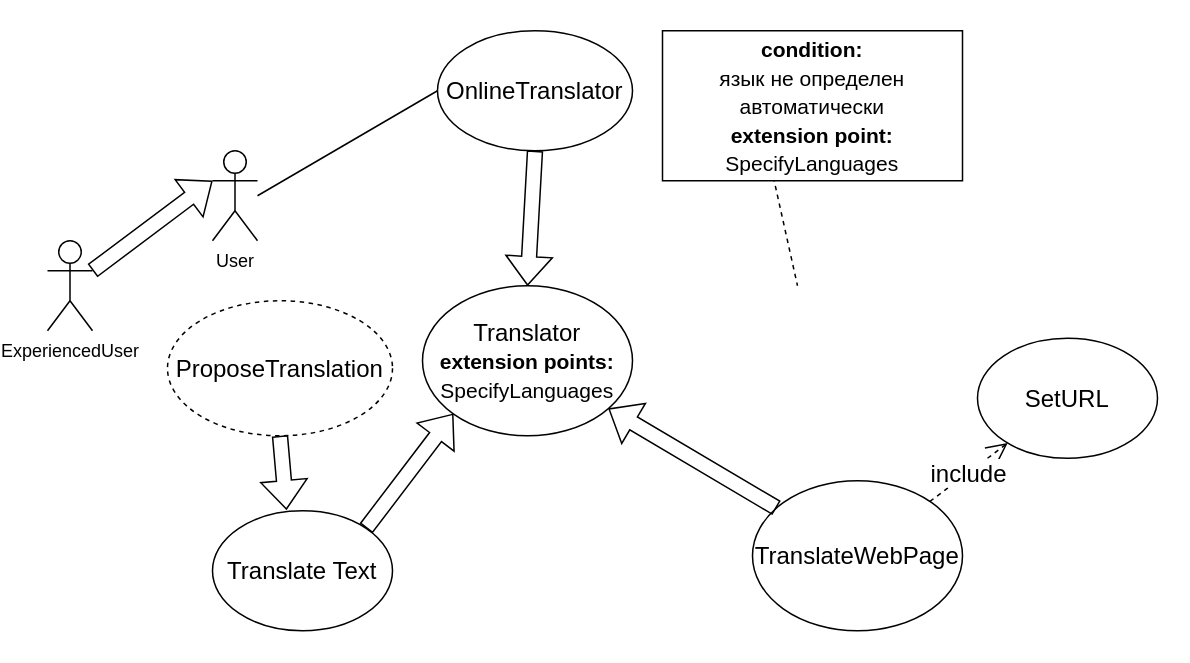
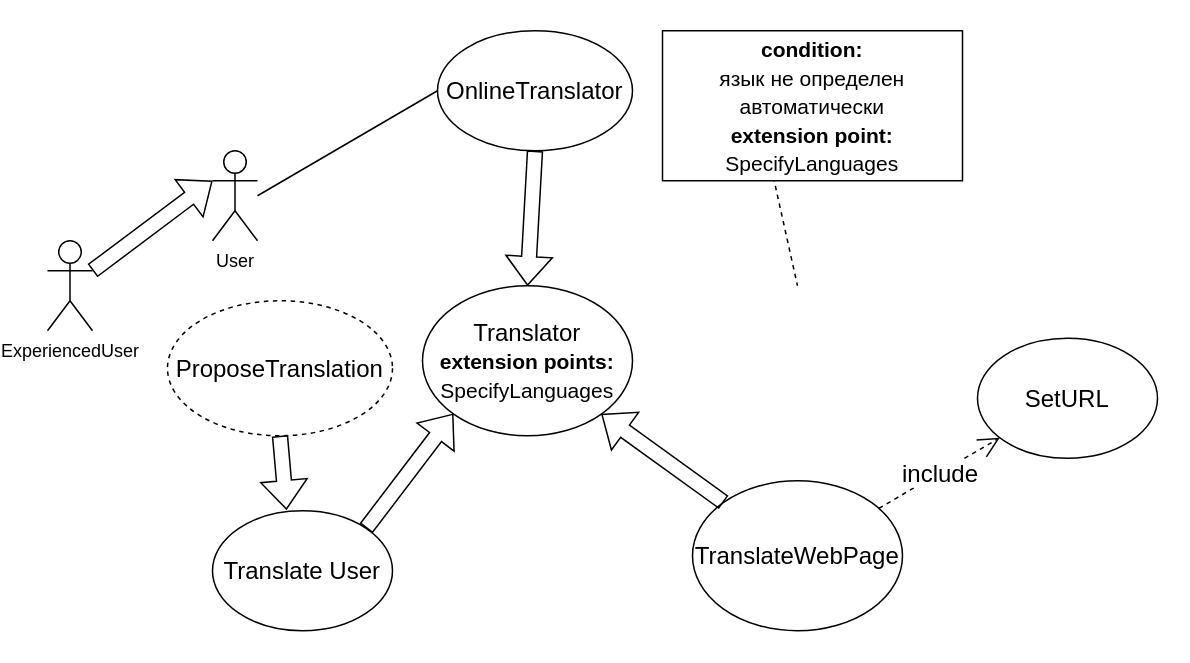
  <mxCell id="0" />
  <mxCell id="1" parent="0" />
  <mxCell id="2" value="User" style="shape=umlActor;verticalLabelPosition=bottom;verticalAlign=top;html=1;outlineConnect=0;" vertex="1" parent="1"><mxGeometry x="130" y="100" width="30" height="60" as="geometry" /></mxCell>
  <mxCell id="3" value="&lt;font style=&quot;font-size: 16px;&quot;&gt;OnlineTranslator&lt;/font&gt;" style="ellipse;whiteSpace=wrap;html=1;" vertex="1" parent="1"><mxGeometry x="280" y="20" width="130" height="80" as="geometry" /></mxCell>
  <mxCell id="4" value="" style="endArrow=none;html=1;rounded=0;fontSize=16;entryX=0;entryY=0.5;entryDx=0;entryDy=0;" edge="1" parent="1" target="3"><mxGeometry width="50" height="50" relative="1" as="geometry"><mxPoint x="160" y="130" as="sourcePoint" /><mxPoint x="300" y="60" as="targetPoint" /></mxGeometry></mxCell>
  <mxCell id="5" value="" style="shape=flexArrow;endArrow=classic;html=1;rounded=0;fontSize=16;entryX=0.5;entryY=0;entryDx=0;entryDy=0;exitX=0.5;exitY=1;exitDx=0;exitDy=0;" edge="1" parent="1" source="3" target="6"><mxGeometry width="50" height="50" relative="1" as="geometry"><mxPoint x="350" y="120" as="sourcePoint" /><mxPoint x="350" y="180" as="targetPoint" /><Array as="points" /></mxGeometry></mxCell>
  <mxCell id="6" value="&lt;font style=&quot;font-size: 16px;&quot;&gt;Translator&lt;br&gt;&lt;font style=&quot;font-size: 14px;&quot;&gt;&lt;b&gt;extension points:&lt;/b&gt;&lt;br&gt;&lt;/font&gt;&lt;font style=&quot;font-size: 14px;&quot;&gt;SpecifyLanguages&lt;/font&gt;&lt;br&gt;&lt;/font&gt;" style="ellipse;whiteSpace=wrap;html=1;" vertex="1" parent="1"><mxGeometry x="270" y="190" width="140" height="100" as="geometry" /></mxCell>
- <mxCell id="7" value="&lt;font style=&quot;font-size: 16px;&quot;&gt;TranslateWebPage&lt;/font&gt;" style="ellipse;whiteSpace=wrap;html=1;" vertex="1" parent="1"><mxGeometry x="490" y="320" width="140" height="100" as="geometry" /></mxCell>
- <mxCell id="8" value="&lt;font style=&quot;font-size: 16px;&quot;&gt;Translate Text&lt;/font&gt;" style="ellipse;whiteSpace=wrap;html=1;" vertex="1" parent="1"><mxGeometry x="130" y="340" width="120" height="80" as="geometry" /></mxCell>
+ <mxCell id="7" value="&lt;font style=&quot;font-size: 16px;&quot;&gt;TranslateWebPage&lt;/font&gt;" style="ellipse;whiteSpace=wrap;html=1;" vertex="1" parent="1"><mxGeometry x="450" y="320" width="140" height="100" as="geometry" /></mxCell>
+ <mxCell id="8" value="&lt;font style=&quot;font-size: 16px;&quot;&gt;Translate User&lt;/font&gt;" style="ellipse;whiteSpace=wrap;html=1;" vertex="1" parent="1"><mxGeometry x="130" y="340" width="120" height="80" as="geometry" /></mxCell>
  <mxCell id="9" value="&lt;font style=&quot;font-size: 16px;&quot;&gt;SetURL&lt;/font&gt;" style="ellipse;whiteSpace=wrap;html=1;" vertex="1" parent="1"><mxGeometry x="640" y="225" width="120" height="80" as="geometry" /></mxCell>
  <mxCell id="10" value="include" style="endArrow=open;endSize=12;dashed=1;html=1;rounded=0;fontSize=16;" edge="1" parent="1" source="7" target="9"><mxGeometry width="160" relative="1" as="geometry"><mxPoint x="402.101" y="278.499" as="sourcePoint" /><mxPoint x="610" y="290" as="targetPoint" /></mxGeometry></mxCell>
  <mxCell id="11" value="" style="endArrow=none;dashed=1;html=1;rounded=0;fontSize=16;" edge="1" parent="1"><mxGeometry width="50" height="50" relative="1" as="geometry"><mxPoint x="500" y="100" as="sourcePoint" /><mxPoint x="520" y="190" as="targetPoint" /></mxGeometry></mxCell>
  <mxCell id="12" value="&lt;font style=&quot;font-size: 14px;&quot;&gt;&lt;b&gt;condition:&lt;/b&gt;&lt;br&gt;язык не определен автоматически&lt;br&gt;&lt;b&gt;extension point:&lt;/b&gt;&lt;br&gt;&lt;/font&gt;&lt;font style=&quot;font-size: 14px;&quot;&gt;SpecifyLanguages&lt;/font&gt;" style="rounded=0;whiteSpace=wrap;html=1;fontSize=16;" vertex="1" parent="1"><mxGeometry x="430" y="20" width="200" height="100" as="geometry" /></mxCell>
  <mxCell id="13" value="ExperiencedUser" style="shape=umlActor;verticalLabelPosition=bottom;verticalAlign=top;html=1;outlineConnect=0;" vertex="1" parent="1"><mxGeometry x="20" y="160" width="30" height="60" as="geometry" /></mxCell>
  <mxCell id="14" value="" style="shape=flexArrow;endArrow=classic;html=1;rounded=0;fontSize=16;exitX=1;exitY=0.333;exitDx=0;exitDy=0;exitPerimeter=0;entryX=0;entryY=0.333;entryDx=0;entryDy=0;entryPerimeter=0;" edge="1" parent="1" source="13" target="2"><mxGeometry width="50" height="50" relative="1" as="geometry"><mxPoint x="150" y="30" as="sourcePoint" /><mxPoint x="150" y="90" as="targetPoint" /><Array as="points" /></mxGeometry></mxCell>
  <mxCell id="15" value="" style="shape=flexArrow;endArrow=classic;html=1;rounded=0;fontSize=16;entryX=0;entryY=1;entryDx=0;entryDy=0;exitX=1;exitY=0;exitDx=0;exitDy=0;" edge="1" parent="1" source="8" target="6"><mxGeometry width="50" height="50" relative="1" as="geometry"><mxPoint x="230" y="320" as="sourcePoint" /><mxPoint x="350" y="190" as="targetPoint" /><Array as="points" /></mxGeometry></mxCell>
  <mxCell id="16" value="" style="shape=flexArrow;endArrow=classic;html=1;rounded=0;fontSize=16;" edge="1" parent="1" source="7" target="6"><mxGeometry width="50" height="50" relative="1" as="geometry"><mxPoint x="240" y="330" as="sourcePoint" /><mxPoint x="294.7" y="275.3" as="targetPoint" /><Array as="points" /></mxGeometry></mxCell>
  <mxCell id="17" value="&lt;font style=&quot;font-size: 16px;&quot;&gt;ProposeTranslation&lt;/font&gt;" style="ellipse;whiteSpace=wrap;html=1;dashed=1;" vertex="1" parent="1"><mxGeometry x="100" y="200" width="150" height="90" as="geometry" /></mxCell>
  <mxCell id="18" value="" style="shape=flexArrow;endArrow=classic;html=1;rounded=0;fontSize=16;entryX=0.411;entryY=-0.008;entryDx=0;entryDy=0;exitX=0.5;exitY=1;exitDx=0;exitDy=0;entryPerimeter=0;" edge="1" parent="1" source="17" target="8"><mxGeometry width="50" height="50" relative="1" as="geometry"><mxPoint x="242.426" y="361.716" as="sourcePoint" /><mxPoint x="300.503" y="285.355" as="targetPoint" /><Array as="points" /></mxGeometry></mxCell>
